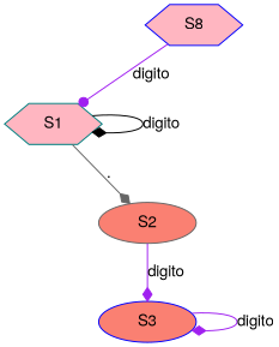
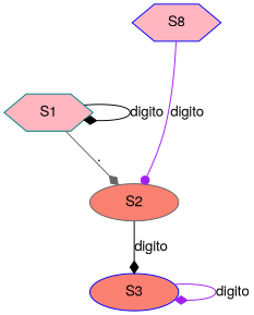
  digraph {
    fontname="Helvetica,Arial,sans-serif"
    nodesep=0.5
    rankdir=TB
    node [color=blue fillcolor=lightpink fontname="Helvetica,Arial,sans-serif" shape=hexagon style=filled]
    edge [arrowhead=diamond color=purple fontname="Helvetica,Arial,sans-serif"]
    n1 [label=S8 width=1.2]
    S1 [color=teal width=1.2]
    S2 [color=gray40 fillcolor=salmon shape=ellipse width=1.2]
    S3 [fillcolor=salmon shape=ellipse width=1.2]
-   n1 -> S1 [arrowhead=dot label=digito]
+   n1 -> S2 [arrowhead=dot label=digito]
    S1 -> S1 [color=black label=digito]
    S1 -> S2 [color=gray40 label="."]
-   S2 -> S3 [label=digito]
+   S2 -> S3 [color=black label=digito]
    S3 -> S3 [label=digito]
  }
